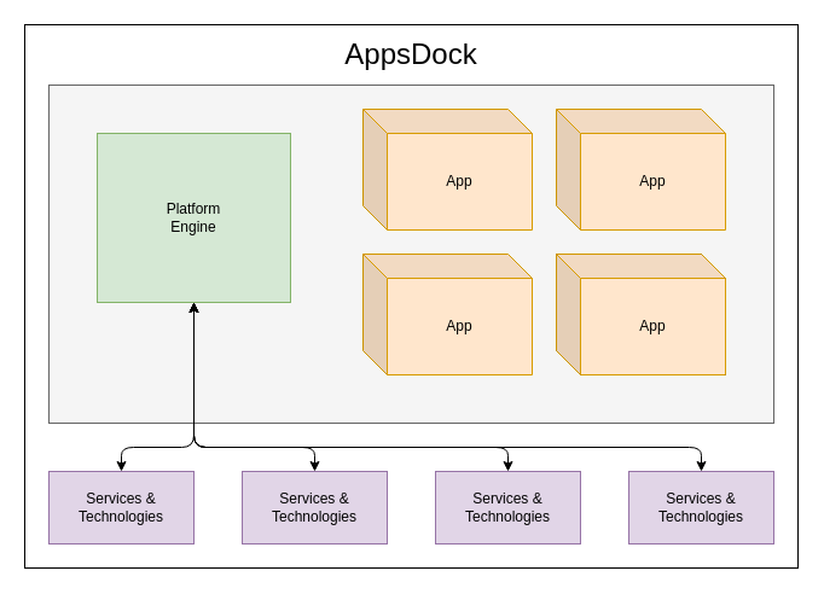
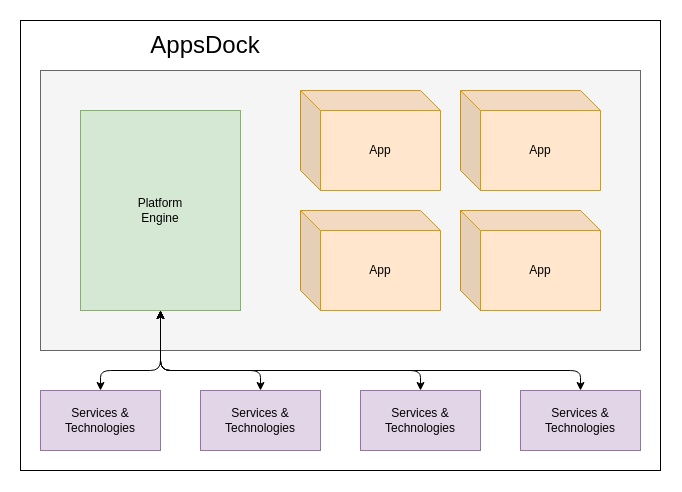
  <mxCell id="0" />
  <mxCell id="1" parent="0" />
  <mxCell id="2" value="" style="rounded=0;whiteSpace=wrap;html=1;" vertex="1" parent="1"><mxGeometry x="20" y="20" width="640" height="450" as="geometry" /></mxCell>
  <mxCell id="3" value="" style="rounded=0;whiteSpace=wrap;html=1;fillColor=#f5f5f5;strokeColor=#666666;fontColor=#333333;" vertex="1" parent="1"><mxGeometry x="40" y="70" width="600" height="280" as="geometry" /></mxCell>
  <mxCell id="4" value="App" style="shape=cube;whiteSpace=wrap;html=1;boundedLbl=1;backgroundOutline=1;darkOpacity=0.05;darkOpacity2=0.1;fillColor=#ffe6cc;strokeColor=#d79b00;" vertex="1" parent="1"><mxGeometry x="300" y="210" width="140" height="100" as="geometry" /></mxCell>
  <mxCell id="5" value="App" style="shape=cube;whiteSpace=wrap;html=1;boundedLbl=1;backgroundOutline=1;darkOpacity=0.05;darkOpacity2=0.1;fillColor=#ffe6cc;strokeColor=#d79b00;" vertex="1" parent="1"><mxGeometry x="300" y="90" width="140" height="100" as="geometry" /></mxCell>
  <mxCell id="6" value="App" style="shape=cube;whiteSpace=wrap;html=1;boundedLbl=1;backgroundOutline=1;darkOpacity=0.05;darkOpacity2=0.1;fillColor=#ffe6cc;strokeColor=#d79b00;" vertex="1" parent="1"><mxGeometry x="460" y="90" width="140" height="100" as="geometry" /></mxCell>
  <mxCell id="7" value="App" style="shape=cube;whiteSpace=wrap;html=1;boundedLbl=1;backgroundOutline=1;darkOpacity=0.05;darkOpacity2=0.1;" vertex="1" parent="1"><mxGeometry x="460" y="210" width="140" height="100" as="geometry" /></mxCell>
  <mxCell id="8" value="App" style="shape=cube;whiteSpace=wrap;html=1;boundedLbl=1;backgroundOutline=1;darkOpacity=0.05;darkOpacity2=0.1;fillColor=#ffe6cc;strokeColor=#d79b00;" vertex="1" parent="1"><mxGeometry x="460" y="210" width="140" height="100" as="geometry" /></mxCell>
  <mxCell id="9" value="Services&amp;nbsp;&amp;amp; Technologies" style="rounded=0;whiteSpace=wrap;html=1;fillColor=#e1d5e7;strokeColor=#9673a6;" vertex="1" parent="1"><mxGeometry x="40" y="390" width="120" height="60" as="geometry" /></mxCell>
  <mxCell id="10" value="Services&amp;nbsp;&lt;span style=&quot;white-space: normal&quot;&gt;&amp;amp; Technologies&lt;/span&gt;" style="rounded=0;whiteSpace=wrap;html=1;fillColor=#e1d5e7;strokeColor=#9673a6;" vertex="1" parent="1"><mxGeometry x="200" y="390" width="120" height="60" as="geometry" /></mxCell>
  <mxCell id="11" value="Services&amp;nbsp;&lt;span style=&quot;white-space: normal&quot;&gt;&amp;amp; Technologies&lt;/span&gt;" style="rounded=0;whiteSpace=wrap;html=1;fillColor=#e1d5e7;strokeColor=#9673a6;" vertex="1" parent="1"><mxGeometry x="360" y="390" width="120" height="60" as="geometry" /></mxCell>
  <mxCell id="12" value="&lt;span style=&quot;white-space: normal&quot;&gt;Services &amp;amp; Technologies&lt;/span&gt;" style="rounded=0;whiteSpace=wrap;html=1;fillColor=#e1d5e7;strokeColor=#9673a6;" vertex="1" parent="1"><mxGeometry x="520" y="390" width="120" height="60" as="geometry" /></mxCell>
- <mxCell id="13" value="Platform&lt;br&gt;Engine" style="rounded=0;whiteSpace=wrap;html=1;fillColor=#d5e8d4;strokeColor=#82b366;" vertex="1" parent="1"><mxGeometry x="80" y="110" width="160" height="140" as="geometry" /></mxCell>
- <mxCell id="14" value="&lt;font style=&quot;font-size: 24px&quot;&gt;AppsDock&lt;/font&gt;" style="text;html=1;strokeColor=none;fillColor=none;align=center;verticalAlign=middle;whiteSpace=wrap;rounded=0;" vertex="1" parent="1"><mxGeometry x="260" y="30" width="160" height="30" as="geometry" /></mxCell>
+ <mxCell id="13" value="Platform&lt;br&gt;Engine" style="rounded=0;whiteSpace=wrap;html=1;fillColor=#d5e8d4;strokeColor=#82b366;" vertex="1" parent="1"><mxGeometry x="80" y="110" width="160" height="200" as="geometry" /></mxCell>
+ <mxCell id="14" value="&lt;font style=&quot;font-size: 24px&quot;&gt;AppsDock&lt;/font&gt;" style="text;html=1;strokeColor=none;fillColor=none;align=center;verticalAlign=middle;whiteSpace=wrap;rounded=0;" vertex="1" parent="1"><mxGeometry x="125" y="30" width="160" height="30" as="geometry" /></mxCell>
  <mxCell id="15" value="" style="endArrow=classic;startArrow=classic;html=1;entryX=0.5;entryY=1;entryDx=0;entryDy=0;exitX=0.5;exitY=0;exitDx=0;exitDy=0;" edge="1" parent="1" source="9" target="13"><mxGeometry width="50" height="50" relative="1" as="geometry"><mxPoint x="-60" y="370" as="sourcePoint" /><mxPoint x="-10" y="320" as="targetPoint" /><Array as="points"><mxPoint x="100" y="370" /><mxPoint x="160" y="370" /></Array></mxGeometry></mxCell>
  <mxCell id="16" value="" style="endArrow=classic;startArrow=classic;html=1;entryX=0.5;entryY=1;entryDx=0;entryDy=0;exitX=0.5;exitY=0;exitDx=0;exitDy=0;" edge="1" parent="1" source="10" target="13"><mxGeometry width="50" height="50" relative="1" as="geometry"><mxPoint x="200" y="400" as="sourcePoint" /><mxPoint x="250" y="350" as="targetPoint" /><Array as="points"><mxPoint x="260" y="370" /><mxPoint x="160" y="370" /></Array></mxGeometry></mxCell>
  <mxCell id="17" value="" style="endArrow=classic;startArrow=classic;html=1;entryX=0.5;entryY=1;entryDx=0;entryDy=0;exitX=0.5;exitY=0;exitDx=0;exitDy=0;" edge="1" parent="1" source="11" target="13"><mxGeometry width="50" height="50" relative="1" as="geometry"><mxPoint x="310" y="550" as="sourcePoint" /><mxPoint x="360" y="500" as="targetPoint" /><Array as="points"><mxPoint x="420" y="370" /><mxPoint x="160" y="370" /></Array></mxGeometry></mxCell>
  <mxCell id="18" value="" style="endArrow=classic;startArrow=classic;html=1;entryX=0.5;entryY=0;entryDx=0;entryDy=0;exitX=0.5;exitY=1;exitDx=0;exitDy=0;" edge="1" parent="1" source="13" target="12"><mxGeometry width="50" height="50" relative="1" as="geometry"><mxPoint x="400" y="550" as="sourcePoint" /><mxPoint x="450" y="500" as="targetPoint" /><Array as="points"><mxPoint x="160" y="370" /><mxPoint x="580" y="370" /></Array></mxGeometry></mxCell>
